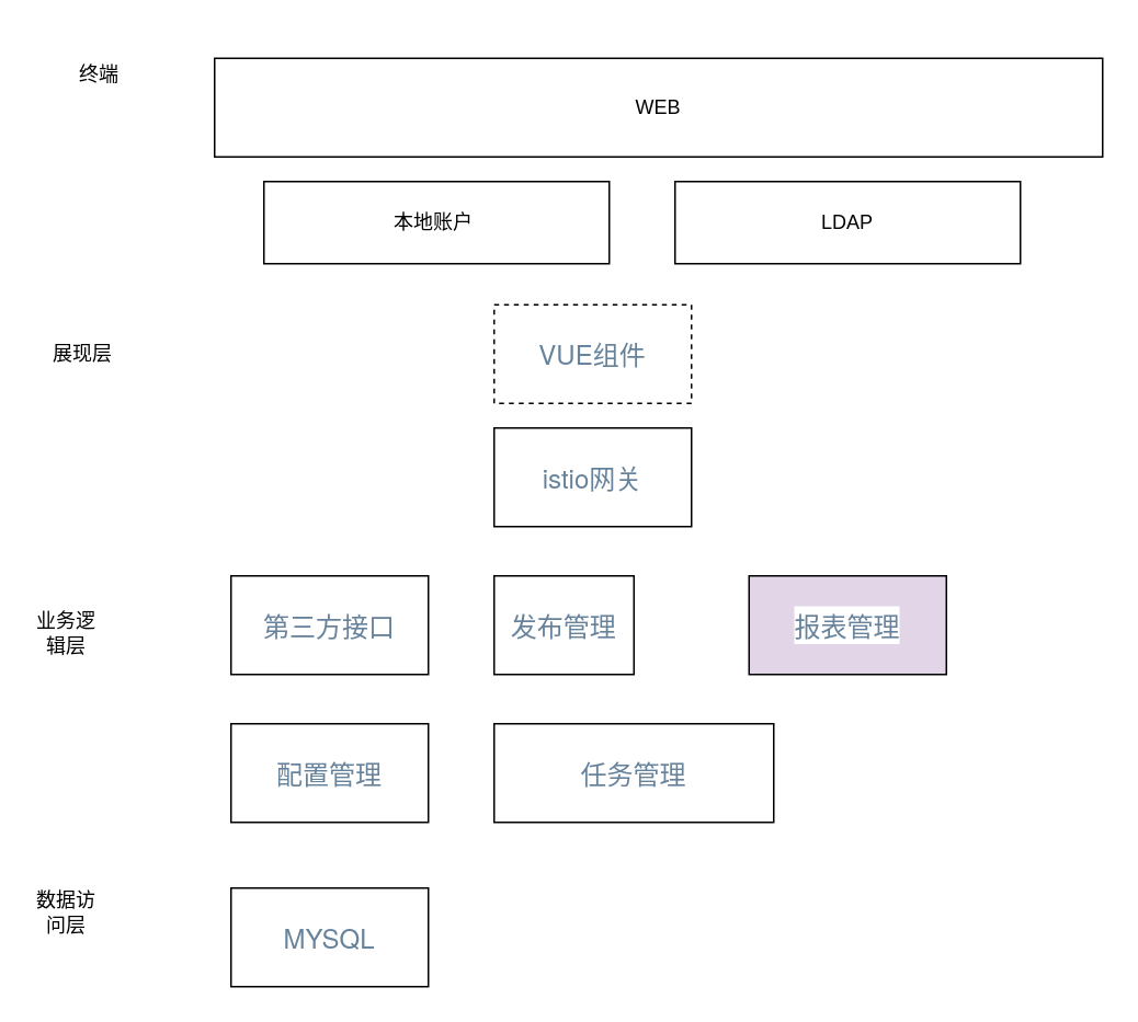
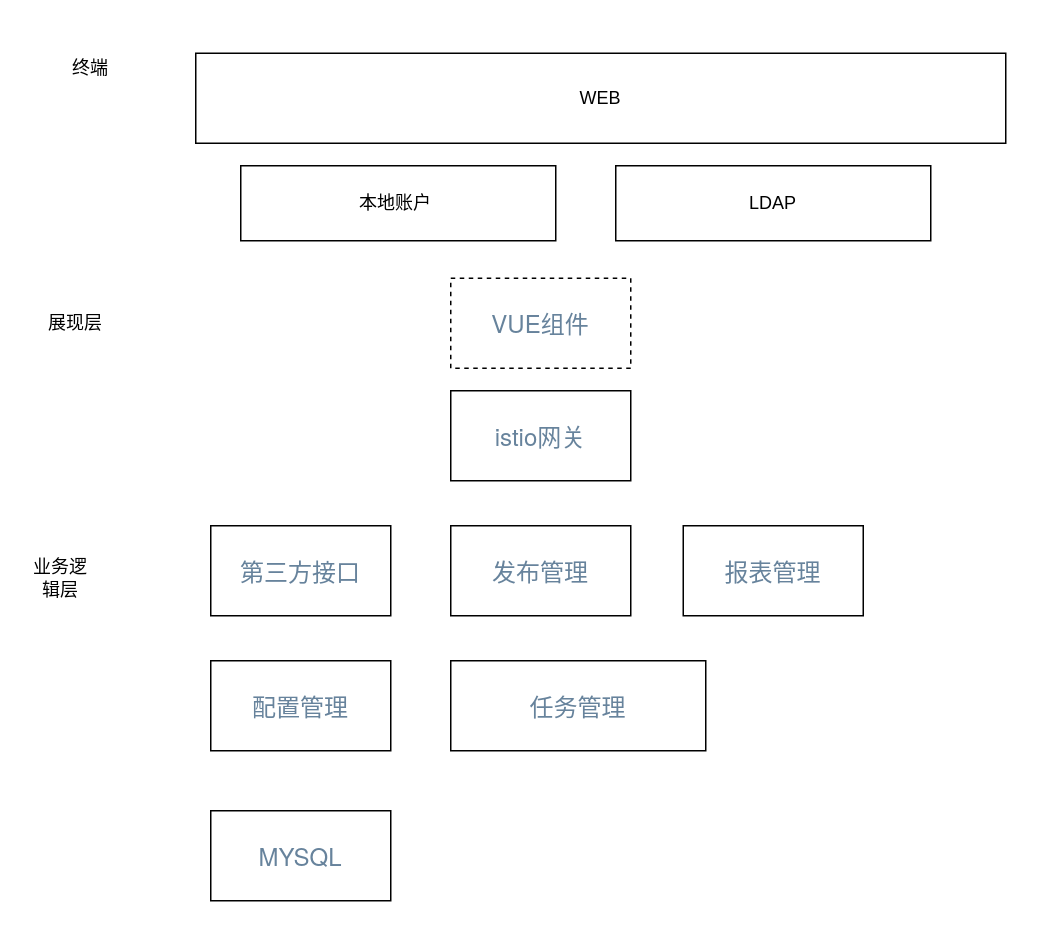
  <mxCell id="0" />
  <mxCell id="1" parent="0" />
  <mxCell id="2" value="WEB" style="rounded=0;whiteSpace=wrap;html=1;" vertex="1" parent="1"><mxGeometry x="130" y="35" width="540" height="60" as="geometry" /></mxCell>
  <mxCell id="3" value="&lt;span style=&quot;color: rgb(103 , 131 , 156) ; font-family: &amp;#34;helvetica neue&amp;#34; , &amp;#34;helvetica&amp;#34; , &amp;#34;arial&amp;#34; , sans-serif ; font-size: 16px ; background-color: rgb(255 , 255 , 255)&quot;&gt;VUE组件&lt;/span&gt;" style="rounded=0;whiteSpace=wrap;html=1;dashed=1;" vertex="1" parent="1"><mxGeometry x="300" y="185" width="120" height="60" as="geometry" /></mxCell>
  <mxCell id="4" value="终端" style="text;html=1;strokeColor=none;fillColor=none;align=center;verticalAlign=middle;whiteSpace=wrap;rounded=0;" vertex="1" parent="1"><mxGeometry x="40" y="20" width="40" height="50" as="geometry" /></mxCell>
  <mxCell id="5" value="展现层" style="text;html=1;strokeColor=none;fillColor=none;align=center;verticalAlign=middle;whiteSpace=wrap;rounded=0;" vertex="1" parent="1"><mxGeometry x="30" y="190" width="40" height="50" as="geometry" /></mxCell>
  <mxCell id="6" value="本地账户&lt;span style=&quot;white-space: pre&quot;&gt; &lt;/span&gt;" style="rounded=0;whiteSpace=wrap;html=1;" vertex="1" parent="1"><mxGeometry x="160" y="110" width="210" height="50" as="geometry" /></mxCell>
  <mxCell id="7" value="LDAP" style="rounded=0;whiteSpace=wrap;html=1;" vertex="1" parent="1"><mxGeometry x="410" y="110" width="210" height="50" as="geometry" /></mxCell>
  <mxCell id="8" value="业务逻辑层" style="text;html=1;strokeColor=none;fillColor=none;align=center;verticalAlign=middle;whiteSpace=wrap;rounded=0;" vertex="1" parent="1"><mxGeometry x="20" y="360" width="40" height="50" as="geometry" /></mxCell>
  <mxCell id="9" value="&lt;span style=&quot;color: rgb(103 , 131 , 156) ; font-family: &amp;#34;helvetica neue&amp;#34; , &amp;#34;helvetica&amp;#34; , &amp;#34;arial&amp;#34; , sans-serif ; font-size: 16px ; background-color: rgb(255 , 255 , 255)&quot;&gt;第三方接口&lt;/span&gt;" style="rounded=0;whiteSpace=wrap;html=1;" vertex="1" parent="1"><mxGeometry x="140" y="350" width="120" height="60" as="geometry" /></mxCell>
  <mxCell id="10" value="&lt;font color=&quot;#67839c&quot; face=&quot;helvetica neue, helvetica, arial, sans-serif&quot;&gt;&lt;span style=&quot;font-size: 16px ; background-color: rgb(255 , 255 , 255)&quot;&gt;istio网关&lt;/span&gt;&lt;/font&gt;" style="rounded=0;whiteSpace=wrap;html=1;" vertex="1" parent="1"><mxGeometry x="300" y="260" width="120" height="60" as="geometry" /></mxCell>
- <mxCell id="11" value="&lt;span style=&quot;color: rgb(103 , 131 , 156) ; font-family: &amp;#34;helvetica neue&amp;#34; , &amp;#34;helvetica&amp;#34; , &amp;#34;arial&amp;#34; , sans-serif ; font-size: 16px ; background-color: rgb(255 , 255 , 255)&quot;&gt;发布管理&lt;/span&gt;" style="rounded=0;whiteSpace=wrap;html=1;" vertex="1" parent="1"><mxGeometry x="300" y="350" width="85" height="60" as="geometry" /></mxCell>
- <mxCell id="12" value="&lt;span style=&quot;color: rgb(103 , 131 , 156) ; font-family: &amp;#34;helvetica neue&amp;#34; , &amp;#34;helvetica&amp;#34; , &amp;#34;arial&amp;#34; , sans-serif ; font-size: 16px ; background-color: rgb(255 , 255 , 255)&quot;&gt;报表管理&lt;/span&gt;" style="rounded=0;whiteSpace=wrap;html=1;fillColor=#e1d5e7;" vertex="1" parent="1"><mxGeometry x="455" y="350" width="120" height="60" as="geometry" /></mxCell>
+ <mxCell id="11" value="&lt;span style=&quot;color: rgb(103 , 131 , 156) ; font-family: &amp;#34;helvetica neue&amp;#34; , &amp;#34;helvetica&amp;#34; , &amp;#34;arial&amp;#34; , sans-serif ; font-size: 16px ; background-color: rgb(255 , 255 , 255)&quot;&gt;发布管理&lt;/span&gt;" style="rounded=0;whiteSpace=wrap;html=1;" vertex="1" parent="1"><mxGeometry x="300" y="350" width="120" height="60" as="geometry" /></mxCell>
+ <mxCell id="12" value="&lt;span style=&quot;color: rgb(103 , 131 , 156) ; font-family: &amp;#34;helvetica neue&amp;#34; , &amp;#34;helvetica&amp;#34; , &amp;#34;arial&amp;#34; , sans-serif ; font-size: 16px ; background-color: rgb(255 , 255 , 255)&quot;&gt;报表管理&lt;/span&gt;" style="rounded=0;whiteSpace=wrap;html=1;" vertex="1" parent="1"><mxGeometry x="455" y="350" width="120" height="60" as="geometry" /></mxCell>
  <mxCell id="13" value="&lt;font color=&quot;#67839c&quot; face=&quot;helvetica neue, helvetica, arial, sans-serif&quot;&gt;&lt;span style=&quot;font-size: 16px ; background-color: rgb(255 , 255 , 255)&quot;&gt;任务管理&lt;/span&gt;&lt;/font&gt;" style="rounded=0;whiteSpace=wrap;html=1;" vertex="1" parent="1"><mxGeometry x="300" y="440" width="170" height="60" as="geometry" /></mxCell>
  <mxCell id="14" value="&lt;font color=&quot;#67839c&quot; face=&quot;helvetica neue, helvetica, arial, sans-serif&quot;&gt;&lt;span style=&quot;font-size: 16px ; background-color: rgb(255 , 255 , 255)&quot;&gt;配置管理&lt;/span&gt;&lt;/font&gt;" style="rounded=0;whiteSpace=wrap;html=1;" vertex="1" parent="1"><mxGeometry x="140" y="440" width="120" height="60" as="geometry" /></mxCell>
- <mxCell id="15" value="数据访问层" style="text;html=1;strokeColor=none;fillColor=none;align=center;verticalAlign=middle;whiteSpace=wrap;rounded=0;" vertex="1" parent="1"><mxGeometry x="20" y="530" width="40" height="50" as="geometry" /></mxCell>
  <mxCell id="16" value="&lt;font color=&quot;#67839c&quot; face=&quot;helvetica neue, helvetica, arial, sans-serif&quot;&gt;&lt;span style=&quot;font-size: 16px ; background-color: rgb(255 , 255 , 255)&quot;&gt;MYSQL&lt;/span&gt;&lt;/font&gt;" style="rounded=0;whiteSpace=wrap;html=1;" vertex="1" parent="1"><mxGeometry x="140" y="540" width="120" height="60" as="geometry" /></mxCell>
